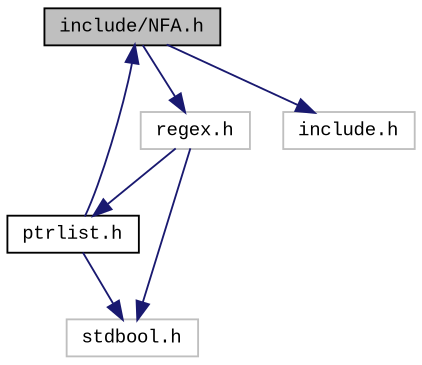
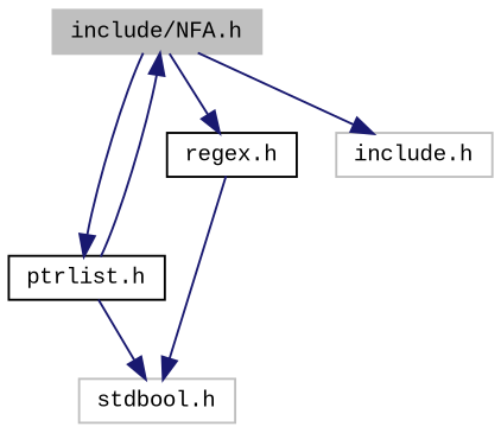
  digraph {
    fontname="Liberation Mono"
    node [color=black fillcolor=white fontname="Liberation Mono" fontsize=10 shape=record style=filled]
    edge [color=midnightblue fontname="Liberation Mono" fontsize=10 labelfontname=Helvetica labelfontsize=10 style=solid]
-   n1 [fillcolor=grey75 fontcolor=black height=0.2 label="include/NFA.h" width=0.4]
+   n1 [color=grey75 fillcolor=grey75 fontcolor=black height=0.2 label="include/NFA.h" width=0.4]
    n2 [height=0.2 label="ptrlist.h" width=0.4]
-   n3 [color=grey75 height=0.2 label="regex.h" width=0.4]
+   n3 [height=0.2 label="regex.h" width=0.4]
    n4 [color=grey75 height=0.2 label="include.h" width=0.4]
    n5 [color=grey75 height=0.2 label="stdbool.h" width=0.4]
-   n3 -> n2
+   n1 -> n2
    n1 -> n3
    n1 -> n4
    n2 -> n1
    n2 -> n5
    n3 -> n5
  }
